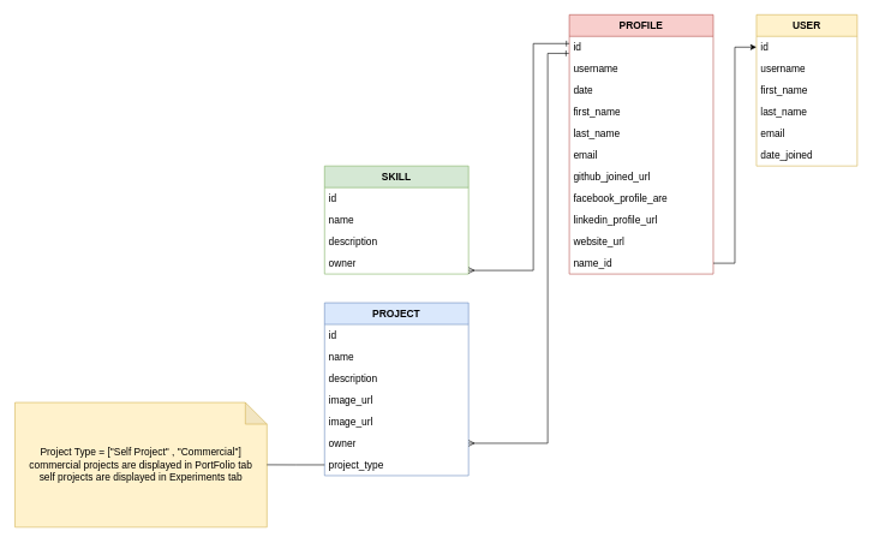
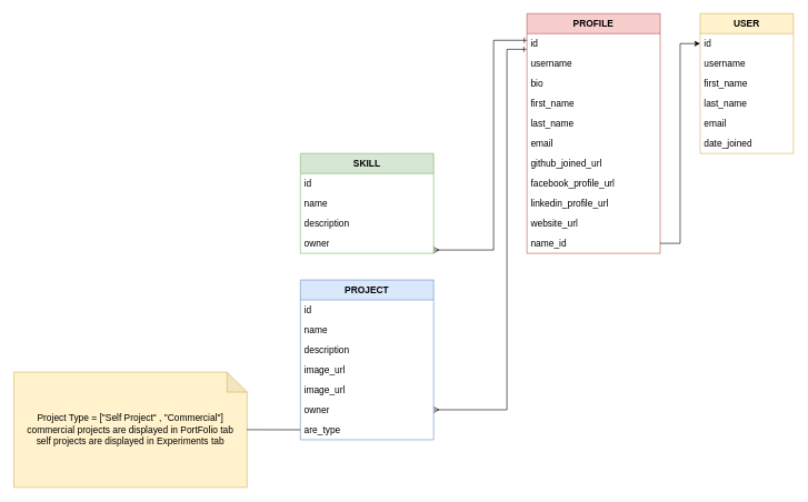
  <mxCell id="0" />
  <mxCell id="1" parent="0" />
  <mxCell id="2" value="USER" style="swimlane;fontStyle=1;childLayout=stackLayout;horizontal=1;startSize=30;horizontalStack=0;resizeParent=1;resizeParentMax=0;resizeLast=0;collapsible=1;marginBottom=0;whiteSpace=wrap;html=1;fillColor=#fff2cc;strokeColor=#d6b656;fontSize=14;" vertex="1" parent="1"><mxGeometry x="1050" y="20" width="140" height="210" as="geometry"><mxRectangle x="260" y="70" width="70" height="30" as="alternateBounds" /></mxGeometry></mxCell>
  <mxCell id="3" value="id" style="text;strokeColor=none;fillColor=none;align=left;verticalAlign=middle;spacingLeft=4;spacingRight=4;overflow=hidden;points=[[0,0.5],[1,0.5]];portConstraint=eastwest;rotatable=0;whiteSpace=wrap;html=1;fontSize=14;" vertex="1" parent="2"><mxGeometry y="30" width="140" height="30" as="geometry" /></mxCell>
  <mxCell id="4" value="username" style="text;strokeColor=none;fillColor=none;align=left;verticalAlign=middle;spacingLeft=4;spacingRight=4;overflow=hidden;points=[[0,0.5],[1,0.5]];portConstraint=eastwest;rotatable=0;whiteSpace=wrap;html=1;fontSize=14;" vertex="1" parent="2"><mxGeometry y="60" width="140" height="30" as="geometry" /></mxCell>
  <mxCell id="5" value="first_name" style="text;strokeColor=none;fillColor=none;align=left;verticalAlign=middle;spacingLeft=4;spacingRight=4;overflow=hidden;points=[[0,0.5],[1,0.5]];portConstraint=eastwest;rotatable=0;whiteSpace=wrap;html=1;fontSize=14;" vertex="1" parent="2"><mxGeometry y="90" width="140" height="30" as="geometry" /></mxCell>
  <mxCell id="6" value="last_name" style="text;strokeColor=none;fillColor=none;align=left;verticalAlign=middle;spacingLeft=4;spacingRight=4;overflow=hidden;points=[[0,0.5],[1,0.5]];portConstraint=eastwest;rotatable=0;whiteSpace=wrap;html=1;fontSize=14;" vertex="1" parent="2"><mxGeometry y="120" width="140" height="30" as="geometry" /></mxCell>
  <mxCell id="7" value="email" style="text;strokeColor=none;fillColor=none;align=left;verticalAlign=middle;spacingLeft=4;spacingRight=4;overflow=hidden;points=[[0,0.5],[1,0.5]];portConstraint=eastwest;rotatable=0;whiteSpace=wrap;html=1;fontSize=14;" vertex="1" parent="2"><mxGeometry y="150" width="140" height="30" as="geometry" /></mxCell>
  <mxCell id="8" value="date_joined" style="text;strokeColor=none;fillColor=none;align=left;verticalAlign=middle;spacingLeft=4;spacingRight=4;overflow=hidden;points=[[0,0.5],[1,0.5]];portConstraint=eastwest;rotatable=0;whiteSpace=wrap;html=1;fontSize=14;" vertex="1" parent="2"><mxGeometry y="180" width="140" height="30" as="geometry" /></mxCell>
  <mxCell id="9" value="PROFILE" style="swimlane;fontStyle=1;childLayout=stackLayout;horizontal=1;startSize=30;horizontalStack=0;resizeParent=1;resizeParentMax=0;resizeLast=0;collapsible=1;marginBottom=0;whiteSpace=wrap;html=1;fillColor=#f8cecc;strokeColor=#b85450;fontSize=14;" vertex="1" parent="1"><mxGeometry x="790" y="20" width="200" height="360" as="geometry"><mxRectangle x="260" y="70" width="70" height="30" as="alternateBounds" /></mxGeometry></mxCell>
  <mxCell id="10" value="id" style="text;strokeColor=none;fillColor=none;align=left;verticalAlign=middle;spacingLeft=4;spacingRight=4;overflow=hidden;points=[[0,0.5],[1,0.5]];portConstraint=eastwest;rotatable=0;whiteSpace=wrap;html=1;fontSize=14;" vertex="1" parent="9"><mxGeometry y="30" width="200" height="30" as="geometry" /></mxCell>
  <mxCell id="11" value="username" style="text;strokeColor=none;fillColor=none;align=left;verticalAlign=middle;spacingLeft=4;spacingRight=4;overflow=hidden;points=[[0,0.5],[1,0.5]];portConstraint=eastwest;rotatable=0;whiteSpace=wrap;html=1;fontSize=14;" vertex="1" parent="9"><mxGeometry y="60" width="200" height="30" as="geometry" /></mxCell>
- <mxCell id="12" value="date" style="text;strokeColor=none;fillColor=none;align=left;verticalAlign=middle;spacingLeft=4;spacingRight=4;overflow=hidden;points=[[0,0.5],[1,0.5]];portConstraint=eastwest;rotatable=0;whiteSpace=wrap;html=1;fontSize=14;" vertex="1" parent="9"><mxGeometry y="90" width="200" height="30" as="geometry" /></mxCell>
+ <mxCell id="12" value="bio" style="text;strokeColor=none;fillColor=none;align=left;verticalAlign=middle;spacingLeft=4;spacingRight=4;overflow=hidden;points=[[0,0.5],[1,0.5]];portConstraint=eastwest;rotatable=0;whiteSpace=wrap;html=1;fontSize=14;" vertex="1" parent="9"><mxGeometry y="90" width="200" height="30" as="geometry" /></mxCell>
  <mxCell id="13" value="first_name" style="text;strokeColor=none;fillColor=none;align=left;verticalAlign=middle;spacingLeft=4;spacingRight=4;overflow=hidden;points=[[0,0.5],[1,0.5]];portConstraint=eastwest;rotatable=0;whiteSpace=wrap;html=1;fontSize=14;" vertex="1" parent="9"><mxGeometry y="120" width="200" height="30" as="geometry" /></mxCell>
  <mxCell id="14" value="last_name" style="text;strokeColor=none;fillColor=none;align=left;verticalAlign=middle;spacingLeft=4;spacingRight=4;overflow=hidden;points=[[0,0.5],[1,0.5]];portConstraint=eastwest;rotatable=0;whiteSpace=wrap;html=1;fontSize=14;" vertex="1" parent="9"><mxGeometry y="150" width="200" height="30" as="geometry" /></mxCell>
  <mxCell id="15" value="email" style="text;strokeColor=none;fillColor=none;align=left;verticalAlign=middle;spacingLeft=4;spacingRight=4;overflow=hidden;points=[[0,0.5],[1,0.5]];portConstraint=eastwest;rotatable=0;whiteSpace=wrap;html=1;fontSize=14;" vertex="1" parent="9"><mxGeometry y="180" width="200" height="30" as="geometry" /></mxCell>
  <mxCell id="16" value="github_joined_url" style="text;strokeColor=none;fillColor=none;align=left;verticalAlign=middle;spacingLeft=4;spacingRight=4;overflow=hidden;points=[[0,0.5],[1,0.5]];portConstraint=eastwest;rotatable=0;whiteSpace=wrap;html=1;fontSize=14;" vertex="1" parent="9"><mxGeometry y="210" width="200" height="30" as="geometry" /></mxCell>
- <mxCell id="17" value="facebook_profile_are" style="text;strokeColor=none;fillColor=none;align=left;verticalAlign=middle;spacingLeft=4;spacingRight=4;overflow=hidden;points=[[0,0.5],[1,0.5]];portConstraint=eastwest;rotatable=0;whiteSpace=wrap;html=1;fontSize=14;" vertex="1" parent="9"><mxGeometry y="240" width="200" height="30" as="geometry" /></mxCell>
+ <mxCell id="17" value="facebook_profile_url" style="text;strokeColor=none;fillColor=none;align=left;verticalAlign=middle;spacingLeft=4;spacingRight=4;overflow=hidden;points=[[0,0.5],[1,0.5]];portConstraint=eastwest;rotatable=0;whiteSpace=wrap;html=1;fontSize=14;" vertex="1" parent="9"><mxGeometry y="240" width="200" height="30" as="geometry" /></mxCell>
  <mxCell id="18" value="linkedin_profile_url" style="text;strokeColor=none;fillColor=none;align=left;verticalAlign=middle;spacingLeft=4;spacingRight=4;overflow=hidden;points=[[0,0.5],[1,0.5]];portConstraint=eastwest;rotatable=0;whiteSpace=wrap;html=1;fontSize=14;" vertex="1" parent="9"><mxGeometry y="270" width="200" height="30" as="geometry" /></mxCell>
  <mxCell id="19" value="website_url" style="text;strokeColor=none;fillColor=none;align=left;verticalAlign=middle;spacingLeft=4;spacingRight=4;overflow=hidden;points=[[0,0.5],[1,0.5]];portConstraint=eastwest;rotatable=0;whiteSpace=wrap;html=1;fontSize=14;" vertex="1" parent="9"><mxGeometry y="300" width="200" height="30" as="geometry" /></mxCell>
  <mxCell id="20" value="name_id" style="text;strokeColor=none;fillColor=none;align=left;verticalAlign=middle;spacingLeft=4;spacingRight=4;overflow=hidden;points=[[0,0.5],[1,0.5]];portConstraint=eastwest;rotatable=0;whiteSpace=wrap;html=1;fontSize=14;" vertex="1" parent="9"><mxGeometry y="330" width="200" height="30" as="geometry" /></mxCell>
  <mxCell id="21" style="edgeStyle=orthogonalEdgeStyle;rounded=0;orthogonalLoop=1;jettySize=auto;html=1;entryX=0;entryY=0.5;entryDx=0;entryDy=0;fontSize=14;" edge="1" parent="1" source="20" target="3"><mxGeometry relative="1" as="geometry" /></mxCell>
  <mxCell id="22" value="PROJECT" style="swimlane;fontStyle=1;childLayout=stackLayout;horizontal=1;startSize=30;horizontalStack=0;resizeParent=1;resizeParentMax=0;resizeLast=0;collapsible=1;marginBottom=0;whiteSpace=wrap;html=1;fillColor=#dae8fc;strokeColor=#6c8ebf;fontSize=14;" vertex="1" parent="1"><mxGeometry x="450" y="420" width="200" height="240" as="geometry"><mxRectangle x="260" y="70" width="70" height="30" as="alternateBounds" /></mxGeometry></mxCell>
  <mxCell id="23" value="id" style="text;strokeColor=none;fillColor=none;align=left;verticalAlign=middle;spacingLeft=4;spacingRight=4;overflow=hidden;points=[[0,0.5],[1,0.5]];portConstraint=eastwest;rotatable=0;whiteSpace=wrap;html=1;fontSize=14;" vertex="1" parent="22"><mxGeometry y="30" width="200" height="30" as="geometry" /></mxCell>
  <mxCell id="24" value="name" style="text;strokeColor=none;fillColor=none;align=left;verticalAlign=middle;spacingLeft=4;spacingRight=4;overflow=hidden;points=[[0,0.5],[1,0.5]];portConstraint=eastwest;rotatable=0;whiteSpace=wrap;html=1;fontSize=14;" vertex="1" parent="22"><mxGeometry y="60" width="200" height="30" as="geometry" /></mxCell>
  <mxCell id="25" value="description" style="text;strokeColor=none;fillColor=none;align=left;verticalAlign=middle;spacingLeft=4;spacingRight=4;overflow=hidden;points=[[0,0.5],[1,0.5]];portConstraint=eastwest;rotatable=0;whiteSpace=wrap;html=1;fontSize=14;" vertex="1" parent="22"><mxGeometry y="90" width="200" height="30" as="geometry" /></mxCell>
  <mxCell id="26" value="image_url" style="text;strokeColor=none;fillColor=none;align=left;verticalAlign=middle;spacingLeft=4;spacingRight=4;overflow=hidden;points=[[0,0.5],[1,0.5]];portConstraint=eastwest;rotatable=0;whiteSpace=wrap;html=1;fontSize=14;" vertex="1" parent="22"><mxGeometry y="120" width="200" height="30" as="geometry" /></mxCell>
  <mxCell id="27" value="image_url" style="text;strokeColor=none;fillColor=none;align=left;verticalAlign=middle;spacingLeft=4;spacingRight=4;overflow=hidden;points=[[0,0.5],[1,0.5]];portConstraint=eastwest;rotatable=0;whiteSpace=wrap;html=1;fontSize=14;" vertex="1" parent="22"><mxGeometry y="150" width="200" height="30" as="geometry" /></mxCell>
  <mxCell id="28" value="owner&lt;br style=&quot;font-size: 14px;&quot;&gt;" style="text;strokeColor=none;fillColor=none;align=left;verticalAlign=middle;spacingLeft=4;spacingRight=4;overflow=hidden;points=[[0,0.5],[1,0.5]];portConstraint=eastwest;rotatable=0;whiteSpace=wrap;html=1;fontSize=14;" vertex="1" parent="22"><mxGeometry y="180" width="200" height="30" as="geometry" /></mxCell>
- <mxCell id="29" value="project_type" style="text;strokeColor=none;fillColor=none;align=left;verticalAlign=middle;spacingLeft=4;spacingRight=4;overflow=hidden;points=[[0,0.5],[1,0.5]];portConstraint=eastwest;rotatable=0;whiteSpace=wrap;html=1;fontSize=14;" vertex="1" parent="22"><mxGeometry y="210" width="200" height="30" as="geometry" /></mxCell>
+ <mxCell id="29" value="are_type" style="text;strokeColor=none;fillColor=none;align=left;verticalAlign=middle;spacingLeft=4;spacingRight=4;overflow=hidden;points=[[0,0.5],[1,0.5]];portConstraint=eastwest;rotatable=0;whiteSpace=wrap;html=1;fontSize=14;" vertex="1" parent="22"><mxGeometry y="210" width="200" height="30" as="geometry" /></mxCell>
  <mxCell id="30" style="edgeStyle=orthogonalEdgeStyle;rounded=0;orthogonalLoop=1;jettySize=auto;html=1;endArrow=ERone;endFill=0;startArrow=ERmany;startFill=0;entryX=-0.003;entryY=0.787;entryDx=0;entryDy=0;entryPerimeter=0;fontSize=14;" edge="1" parent="1" source="28" target="10"><mxGeometry relative="1" as="geometry"><mxPoint x="790" y="80" as="targetPoint" /><Array as="points"><mxPoint x="760" y="615" /><mxPoint x="760" y="74" /><mxPoint x="789" y="74" /></Array></mxGeometry></mxCell>
  <mxCell id="31" value="SKILL" style="swimlane;fontStyle=1;childLayout=stackLayout;horizontal=1;startSize=30;horizontalStack=0;resizeParent=1;resizeParentMax=0;resizeLast=0;collapsible=1;marginBottom=0;whiteSpace=wrap;html=1;fillColor=#d5e8d4;strokeColor=#82b366;fontSize=14;" vertex="1" parent="1"><mxGeometry x="450" y="230" width="200" height="150" as="geometry"><mxRectangle x="260" y="70" width="70" height="30" as="alternateBounds" /></mxGeometry></mxCell>
  <mxCell id="32" value="id" style="text;strokeColor=none;fillColor=none;align=left;verticalAlign=middle;spacingLeft=4;spacingRight=4;overflow=hidden;points=[[0,0.5],[1,0.5]];portConstraint=eastwest;rotatable=0;whiteSpace=wrap;html=1;fontSize=14;" vertex="1" parent="31"><mxGeometry y="30" width="200" height="30" as="geometry" /></mxCell>
  <mxCell id="33" value="name" style="text;strokeColor=none;fillColor=none;align=left;verticalAlign=middle;spacingLeft=4;spacingRight=4;overflow=hidden;points=[[0,0.5],[1,0.5]];portConstraint=eastwest;rotatable=0;whiteSpace=wrap;html=1;fontSize=14;" vertex="1" parent="31"><mxGeometry y="60" width="200" height="30" as="geometry" /></mxCell>
  <mxCell id="34" value="description" style="text;strokeColor=none;fillColor=none;align=left;verticalAlign=middle;spacingLeft=4;spacingRight=4;overflow=hidden;points=[[0,0.5],[1,0.5]];portConstraint=eastwest;rotatable=0;whiteSpace=wrap;html=1;fontSize=14;" vertex="1" parent="31"><mxGeometry y="90" width="200" height="30" as="geometry" /></mxCell>
  <mxCell id="35" value="owner&lt;br style=&quot;font-size: 14px;&quot;&gt;" style="text;strokeColor=none;fillColor=none;align=left;verticalAlign=middle;spacingLeft=4;spacingRight=4;overflow=hidden;points=[[0,0.5],[1,0.5]];portConstraint=eastwest;rotatable=0;whiteSpace=wrap;html=1;fontSize=14;" vertex="1" parent="31"><mxGeometry y="120" width="200" height="30" as="geometry" /></mxCell>
  <mxCell id="36" style="edgeStyle=orthogonalEdgeStyle;rounded=0;orthogonalLoop=1;jettySize=auto;html=1;startArrow=ERmany;startFill=0;endArrow=ERone;endFill=0;fontSize=14;" edge="1" parent="1" source="35"><mxGeometry relative="1" as="geometry"><mxPoint x="790" y="60" as="targetPoint" /><Array as="points"><mxPoint x="740" y="375" /><mxPoint x="740" y="60" /><mxPoint x="790" y="60" /></Array></mxGeometry></mxCell>
  <mxCell id="37" value="Project Type = [&quot;Self Project&quot; , &quot;Commercial&quot;]&lt;br style=&quot;font-size: 14px;&quot;&gt;commercial projects are displayed in PortFolio tab&lt;br style=&quot;font-size: 14px;&quot;&gt;self projects are displayed in Experiments tab" style="shape=note;whiteSpace=wrap;html=1;backgroundOutline=1;darkOpacity=0.05;fillColor=#fff2cc;strokeColor=#d6b656;fontSize=14;" vertex="1" parent="1"><mxGeometry x="20" y="558.43" width="350" height="173.13" as="geometry" /></mxCell>
  <mxCell id="38" style="edgeStyle=orthogonalEdgeStyle;rounded=0;orthogonalLoop=1;jettySize=auto;html=1;startArrow=none;startFill=0;endArrow=none;endFill=0;fontSize=14;" edge="1" parent="1" source="29" target="37"><mxGeometry relative="1" as="geometry" /></mxCell>
